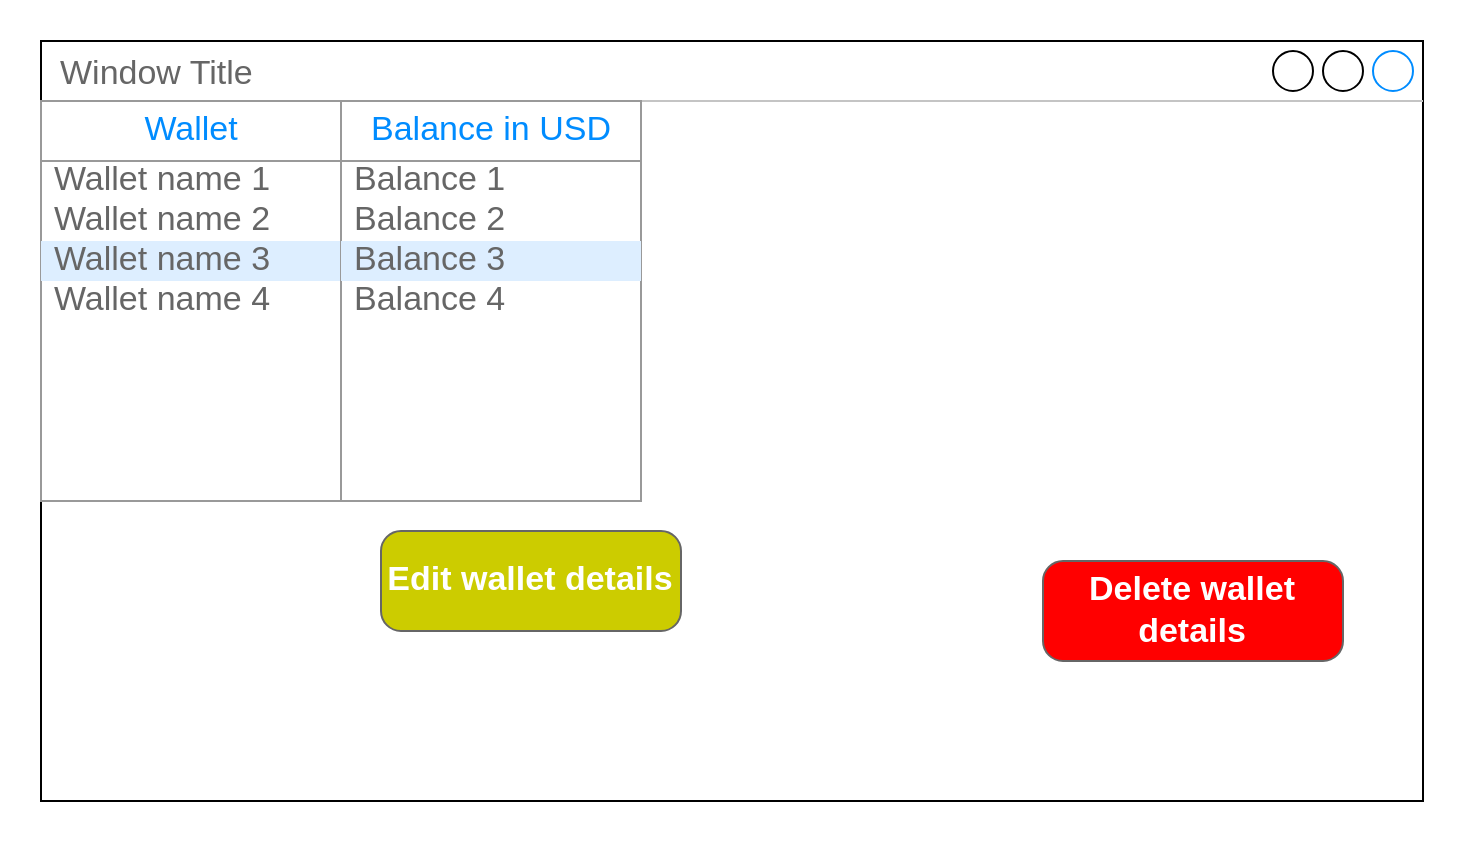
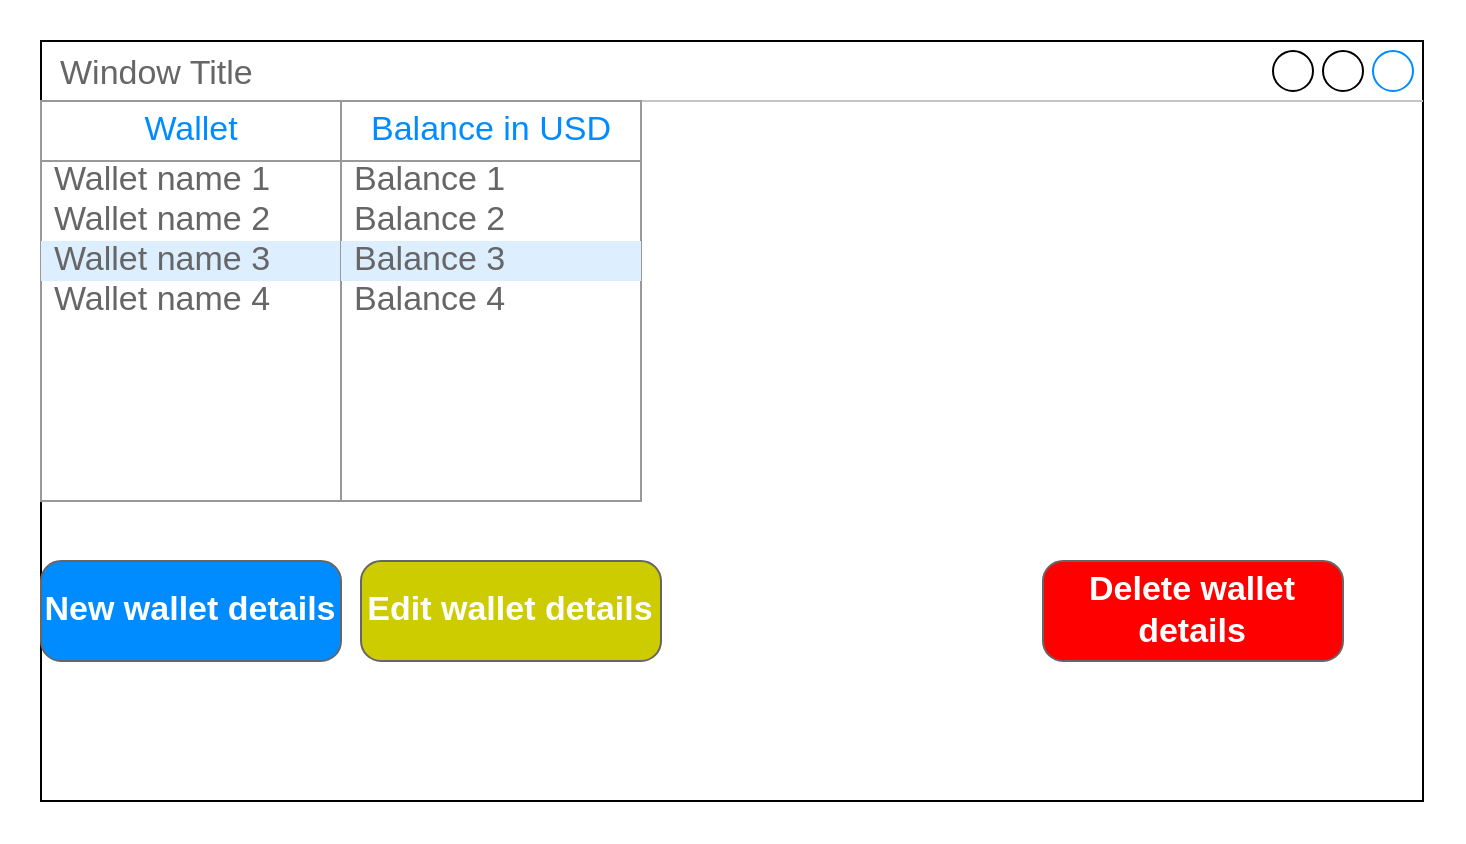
  <mxCell id="0" />
  <mxCell id="1" parent="0" />
  <mxCell id="2" value="Window Title" style="strokeWidth=1;shadow=0;dashed=0;align=center;html=1;shape=mxgraph.mockup.containers.window;align=left;verticalAlign=top;spacingLeft=8;strokeColor2=#008cff;strokeColor3=#c4c4c4;fontColor=#666666;mainText=;fontSize=17;labelBackgroundColor=none;" parent="1" vertex="1"><mxGeometry width="691" height="380" as="geometry" x="20" y="20" /></mxCell>
  <mxCell id="3" value="" style="strokeWidth=1;shadow=0;dashed=0;align=center;html=1;shape=mxgraph.mockup.forms.rrect;rSize=0;strokeColor=#999999;fillColor=#ffffff;" parent="1" vertex="1"><mxGeometry y="50" width="150" height="200" as="geometry" x="20" /></mxCell>
  <mxCell id="4" value="Wallet" style="strokeWidth=1;shadow=0;dashed=0;align=center;html=1;shape=mxgraph.mockup.forms.rrect;rSize=0;strokeColor=#999999;fontColor=#008cff;fontSize=17;fillColor=#ffffff;resizeWidth=1;" parent="3" vertex="1"><mxGeometry width="150" height="30" relative="1" as="geometry" /></mxCell>
  <mxCell id="5" value="Wallet name 1" style="strokeWidth=1;shadow=0;dashed=0;align=center;html=1;shape=mxgraph.mockup.forms.anchor;fontSize=17;fontColor=#666666;align=left;spacingLeft=5;resizeWidth=1;" parent="3" vertex="1"><mxGeometry width="150" height="20" relative="1" as="geometry"><mxPoint y="30" as="offset" /></mxGeometry></mxCell>
  <mxCell id="6" value="Wallet name 2" style="strokeWidth=1;shadow=0;dashed=0;align=center;html=1;shape=mxgraph.mockup.forms.anchor;fontSize=17;fontColor=#666666;align=left;spacingLeft=5;resizeWidth=1;" parent="3" vertex="1"><mxGeometry width="150" height="20" relative="1" as="geometry"><mxPoint y="50" as="offset" /></mxGeometry></mxCell>
  <mxCell id="7" value="Wallet name 3" style="strokeWidth=1;shadow=0;dashed=0;align=center;html=1;shape=mxgraph.mockup.forms.rrect;rSize=0;fontSize=17;fontColor=#666666;align=left;spacingLeft=5;fillColor=#ddeeff;strokeColor=none;resizeWidth=1;" parent="3" vertex="1"><mxGeometry width="150" height="20" relative="1" as="geometry"><mxPoint y="70" as="offset" /></mxGeometry></mxCell>
  <mxCell id="8" value="Wallet name 4" style="strokeWidth=1;shadow=0;dashed=0;align=center;html=1;shape=mxgraph.mockup.forms.anchor;fontSize=17;fontColor=#666666;align=left;spacingLeft=5;resizeWidth=1;" parent="3" vertex="1"><mxGeometry width="150" height="20" relative="1" as="geometry"><mxPoint y="90" as="offset" /></mxGeometry></mxCell>
- <mxCell id="10" value="Edit wallet details" style="strokeWidth=1;shadow=0;dashed=0;align=center;html=1;shape=mxgraph.mockup.buttons.button;strokeColor=#666666;fontColor=#ffffff;mainText=;buttonStyle=round;fontSize=17;fontStyle=1;whiteSpace=wrap;fillColor=#CCCC00;" parent="1" vertex="1"><mxGeometry x="190" y="265" width="150" height="50" as="geometry" /></mxCell>
+ <mxCell id="9" value="New wallet details" style="strokeWidth=1;shadow=0;dashed=0;align=center;html=1;shape=mxgraph.mockup.buttons.button;strokeColor=#666666;fontColor=#ffffff;mainText=;buttonStyle=round;fontSize=17;fontStyle=1;fillColor=#008cff;whiteSpace=wrap;" parent="1" vertex="1"><mxGeometry y="280" width="150" height="50" as="geometry" x="20" /></mxCell>
+ <mxCell id="10" value="Edit wallet details" style="strokeWidth=1;shadow=0;dashed=0;align=center;html=1;shape=mxgraph.mockup.buttons.button;strokeColor=#666666;fontColor=#ffffff;mainText=;buttonStyle=round;fontSize=17;fontStyle=1;whiteSpace=wrap;fillColor=#CCCC00;" parent="1" vertex="1"><mxGeometry x="180" y="280" width="150" height="50" as="geometry" /></mxCell>
  <mxCell id="11" value="Delete wallet details" style="strokeWidth=1;shadow=0;dashed=0;align=center;html=1;shape=mxgraph.mockup.buttons.button;strokeColor=#666666;fontColor=#ffffff;mainText=;buttonStyle=round;fontSize=17;fontStyle=1;whiteSpace=wrap;fillColor=#FF0000;" parent="1" vertex="1"><mxGeometry x="521" y="280" width="150" height="50" as="geometry" /></mxCell>
  <mxCell id="12" value="" style="strokeWidth=1;shadow=0;dashed=0;align=center;html=1;shape=mxgraph.mockup.forms.rrect;rSize=0;strokeColor=#999999;fillColor=#ffffff;" vertex="1" parent="1"><mxGeometry x="170" y="50" width="150" height="200" as="geometry" /></mxCell>
  <mxCell id="13" value="Balance in USD" style="strokeWidth=1;shadow=0;dashed=0;align=center;html=1;shape=mxgraph.mockup.forms.rrect;rSize=0;strokeColor=#999999;fontColor=#008cff;fontSize=17;fillColor=#ffffff;resizeWidth=1;" vertex="1" parent="12"><mxGeometry width="150" height="30" relative="1" as="geometry" /></mxCell>
  <mxCell id="14" value="Balance 1" style="strokeWidth=1;shadow=0;dashed=0;align=center;html=1;shape=mxgraph.mockup.forms.anchor;fontSize=17;fontColor=#666666;align=left;spacingLeft=5;resizeWidth=1;" vertex="1" parent="12"><mxGeometry width="150" height="20" relative="1" as="geometry"><mxPoint y="30" as="offset" /></mxGeometry></mxCell>
  <mxCell id="15" value="Balance 2" style="strokeWidth=1;shadow=0;dashed=0;align=center;html=1;shape=mxgraph.mockup.forms.anchor;fontSize=17;fontColor=#666666;align=left;spacingLeft=5;resizeWidth=1;" vertex="1" parent="12"><mxGeometry width="150" height="20" relative="1" as="geometry"><mxPoint y="50" as="offset" /></mxGeometry></mxCell>
  <mxCell id="16" value="Balance 3" style="strokeWidth=1;shadow=0;dashed=0;align=center;html=1;shape=mxgraph.mockup.forms.rrect;rSize=0;fontSize=17;fontColor=#666666;align=left;spacingLeft=5;fillColor=#ddeeff;strokeColor=none;resizeWidth=1;" vertex="1" parent="12"><mxGeometry width="150" height="20" relative="1" as="geometry"><mxPoint y="70" as="offset" /></mxGeometry></mxCell>
  <mxCell id="17" value="Balance 4" style="strokeWidth=1;shadow=0;dashed=0;align=center;html=1;shape=mxgraph.mockup.forms.anchor;fontSize=17;fontColor=#666666;align=left;spacingLeft=5;resizeWidth=1;" vertex="1" parent="12"><mxGeometry width="150" height="20" relative="1" as="geometry"><mxPoint y="90" as="offset" /></mxGeometry></mxCell>
